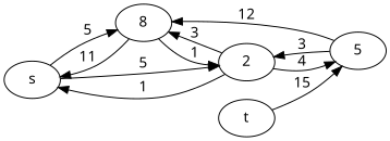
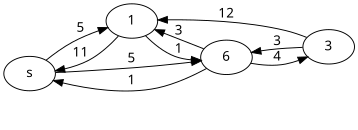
  digraph {
    fontname="Noto Sans"
    rankdir=LR
    node [fontname="Noto Sans"]
    edge [fontname="Noto Sans"]
    s
-   1 [label=8]
-   2
-   3 [label=5]
-   t
+   1
+   2 [label=6]
+   3
    s -> 1 [label=5]
    s -> 2 [label=5]
    1 -> s [label=11]
    1 -> 2 [label=1]
    2 -> s [label=1]
    2 -> 1 [label=3]
    2 -> 3 [label=4]
    3 -> 1 [label=12]
    3 -> 2 [label=3]
-   t -> 3 [label=15]
  }
